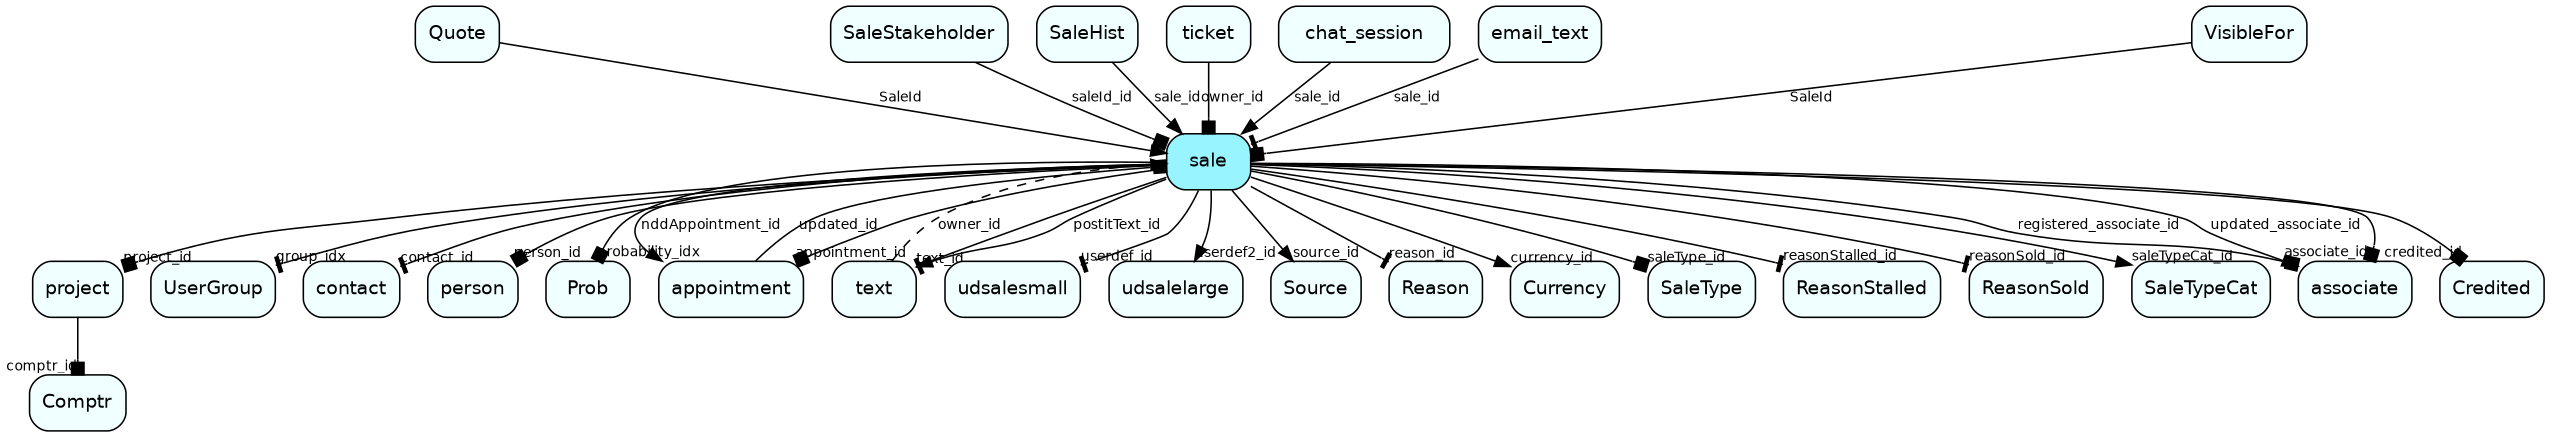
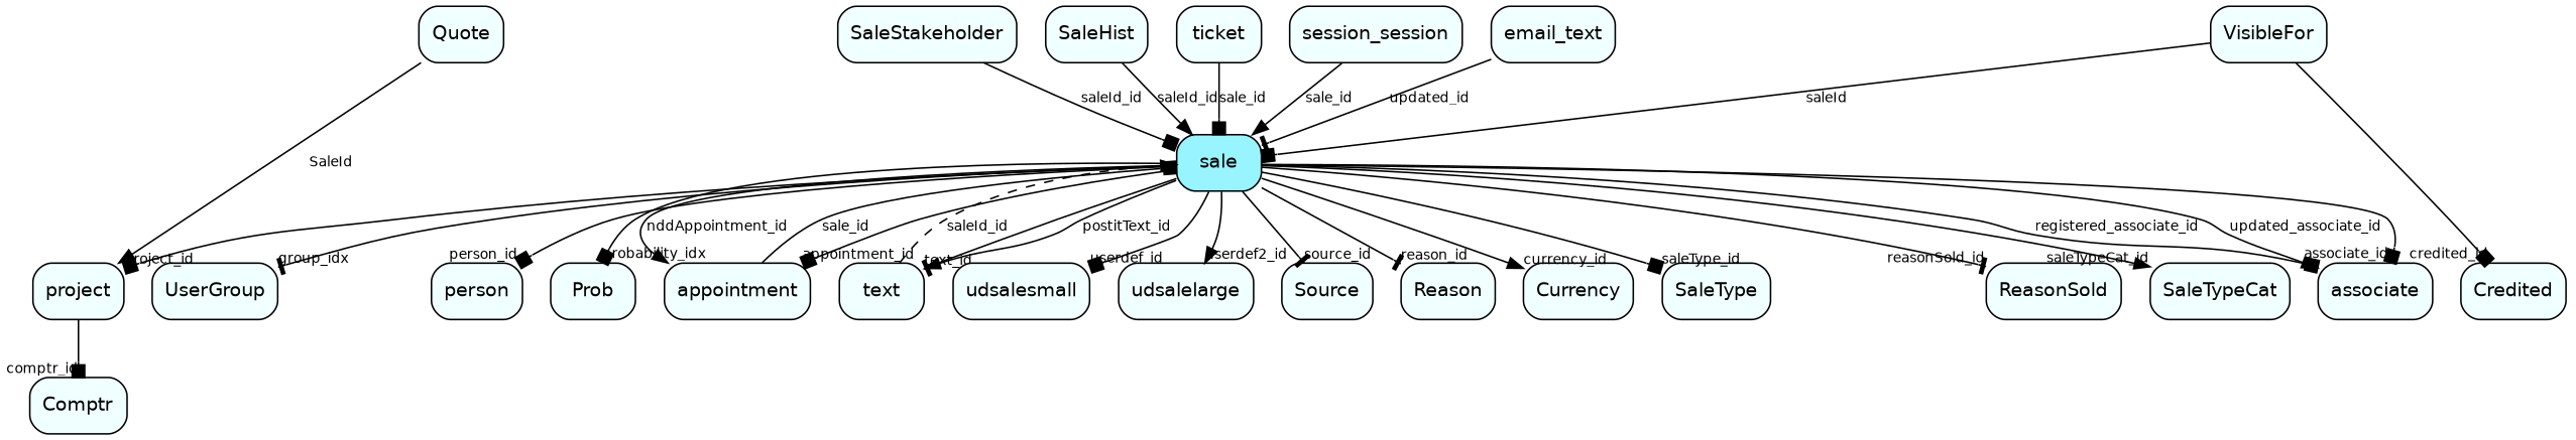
  digraph {
    node [fillcolor=azure1 fontname=Helvetica fontsize=12 shape=box style="rounded, filled"]
    edge [arrowhead=box fontname=Helvetica fontsize=9]
    sale [fillcolor=cadetblue1]
    associate
    UserGroup
-   contact
    person
    Prob
    appointment
    text
    project
    udsalesmall
    udsalelarge
    Credited
    Source
    Reason
    Currency
    SaleType
-   ReasonStalled
    ReasonSold
    SaleTypeCat
    Comptr
    Quote
    SaleStakeholder
    SaleHist
    VisibleFor
    ticket
-   chat_session
+   chat_session [label=session_session]
    n27 [label=email_text]
    sale -> associate [headlabel=associate_id]
    sale -> associate [label=registered_associate_id]
    sale -> associate [arrowhead=normal label=updated_associate_id]
    sale -> UserGroup [arrowhead=tee headlabel=group_idx]
-   sale -> contact [arrowhead=tee headlabel=contact_id]
    sale -> person [headlabel=person_id]
    sale -> Prob [headlabel=probability_idx]
    sale -> appointment [headlabel=appointment_id]
    sale -> appointment [arrowhead=normal label=nddAppointment_id]
    sale -> text [arrowhead=tee headlabel=text_id]
    sale -> text [arrowhead=normal label=postitText_id]
    sale -> project [headlabel=project_id]
-   sale -> udsalesmall [arrowhead=tee headlabel=userdef_id]
+   sale -> udsalesmall [headlabel=userdef_id]
    sale -> udsalelarge [arrowhead=normal headlabel=userdef2_id]
-   sale -> Credited [headlabel=credited_id]
-   sale -> Source [arrowhead=normal headlabel=source_id]
+   VisibleFor -> Credited [headlabel=credited_id]
+   sale -> Source [arrowhead=tee headlabel=source_id]
    sale -> Reason [arrowhead=tee headlabel=reason_id]
    sale -> Currency [arrowhead=normal headlabel=currency_id]
    sale -> SaleType [headlabel=saleType_id]
-   sale -> ReasonStalled [arrowhead=tee headlabel=reasonStalled_id]
    sale -> ReasonSold [arrowhead=tee headlabel=reasonSold_id]
    sale -> SaleTypeCat [arrowhead=normal headlabel=saleTypeCat_id]
-   appointment -> sale [label=updated_id]
-   text -> sale [arrowhead=normal label=owner_id style=dashed]
+   appointment -> sale [label=sale_id]
+   text -> sale [arrowhead=normal label=saleId_id style=dashed]
    project -> Comptr [headlabel=comptr_id]
-   Quote -> sale [arrowhead=normal label=SaleId]
+   Quote -> project [arrowhead=normal label=SaleId]
    SaleStakeholder -> sale [label=saleId_id]
-   SaleHist -> sale [arrowhead=normal label=sale_id]
-   VisibleFor -> sale [label=SaleId]
-   ticket -> sale [label=owner_id]
+   SaleHist -> sale [arrowhead=normal label=saleId_id]
+   VisibleFor -> sale [label=saleId]
+   ticket -> sale [label=sale_id]
    chat_session -> sale [arrowhead=normal label=sale_id]
-   n27 -> sale [arrowhead=tee label=sale_id]
+   n27 -> sale [arrowhead=tee label=updated_id]
  }
